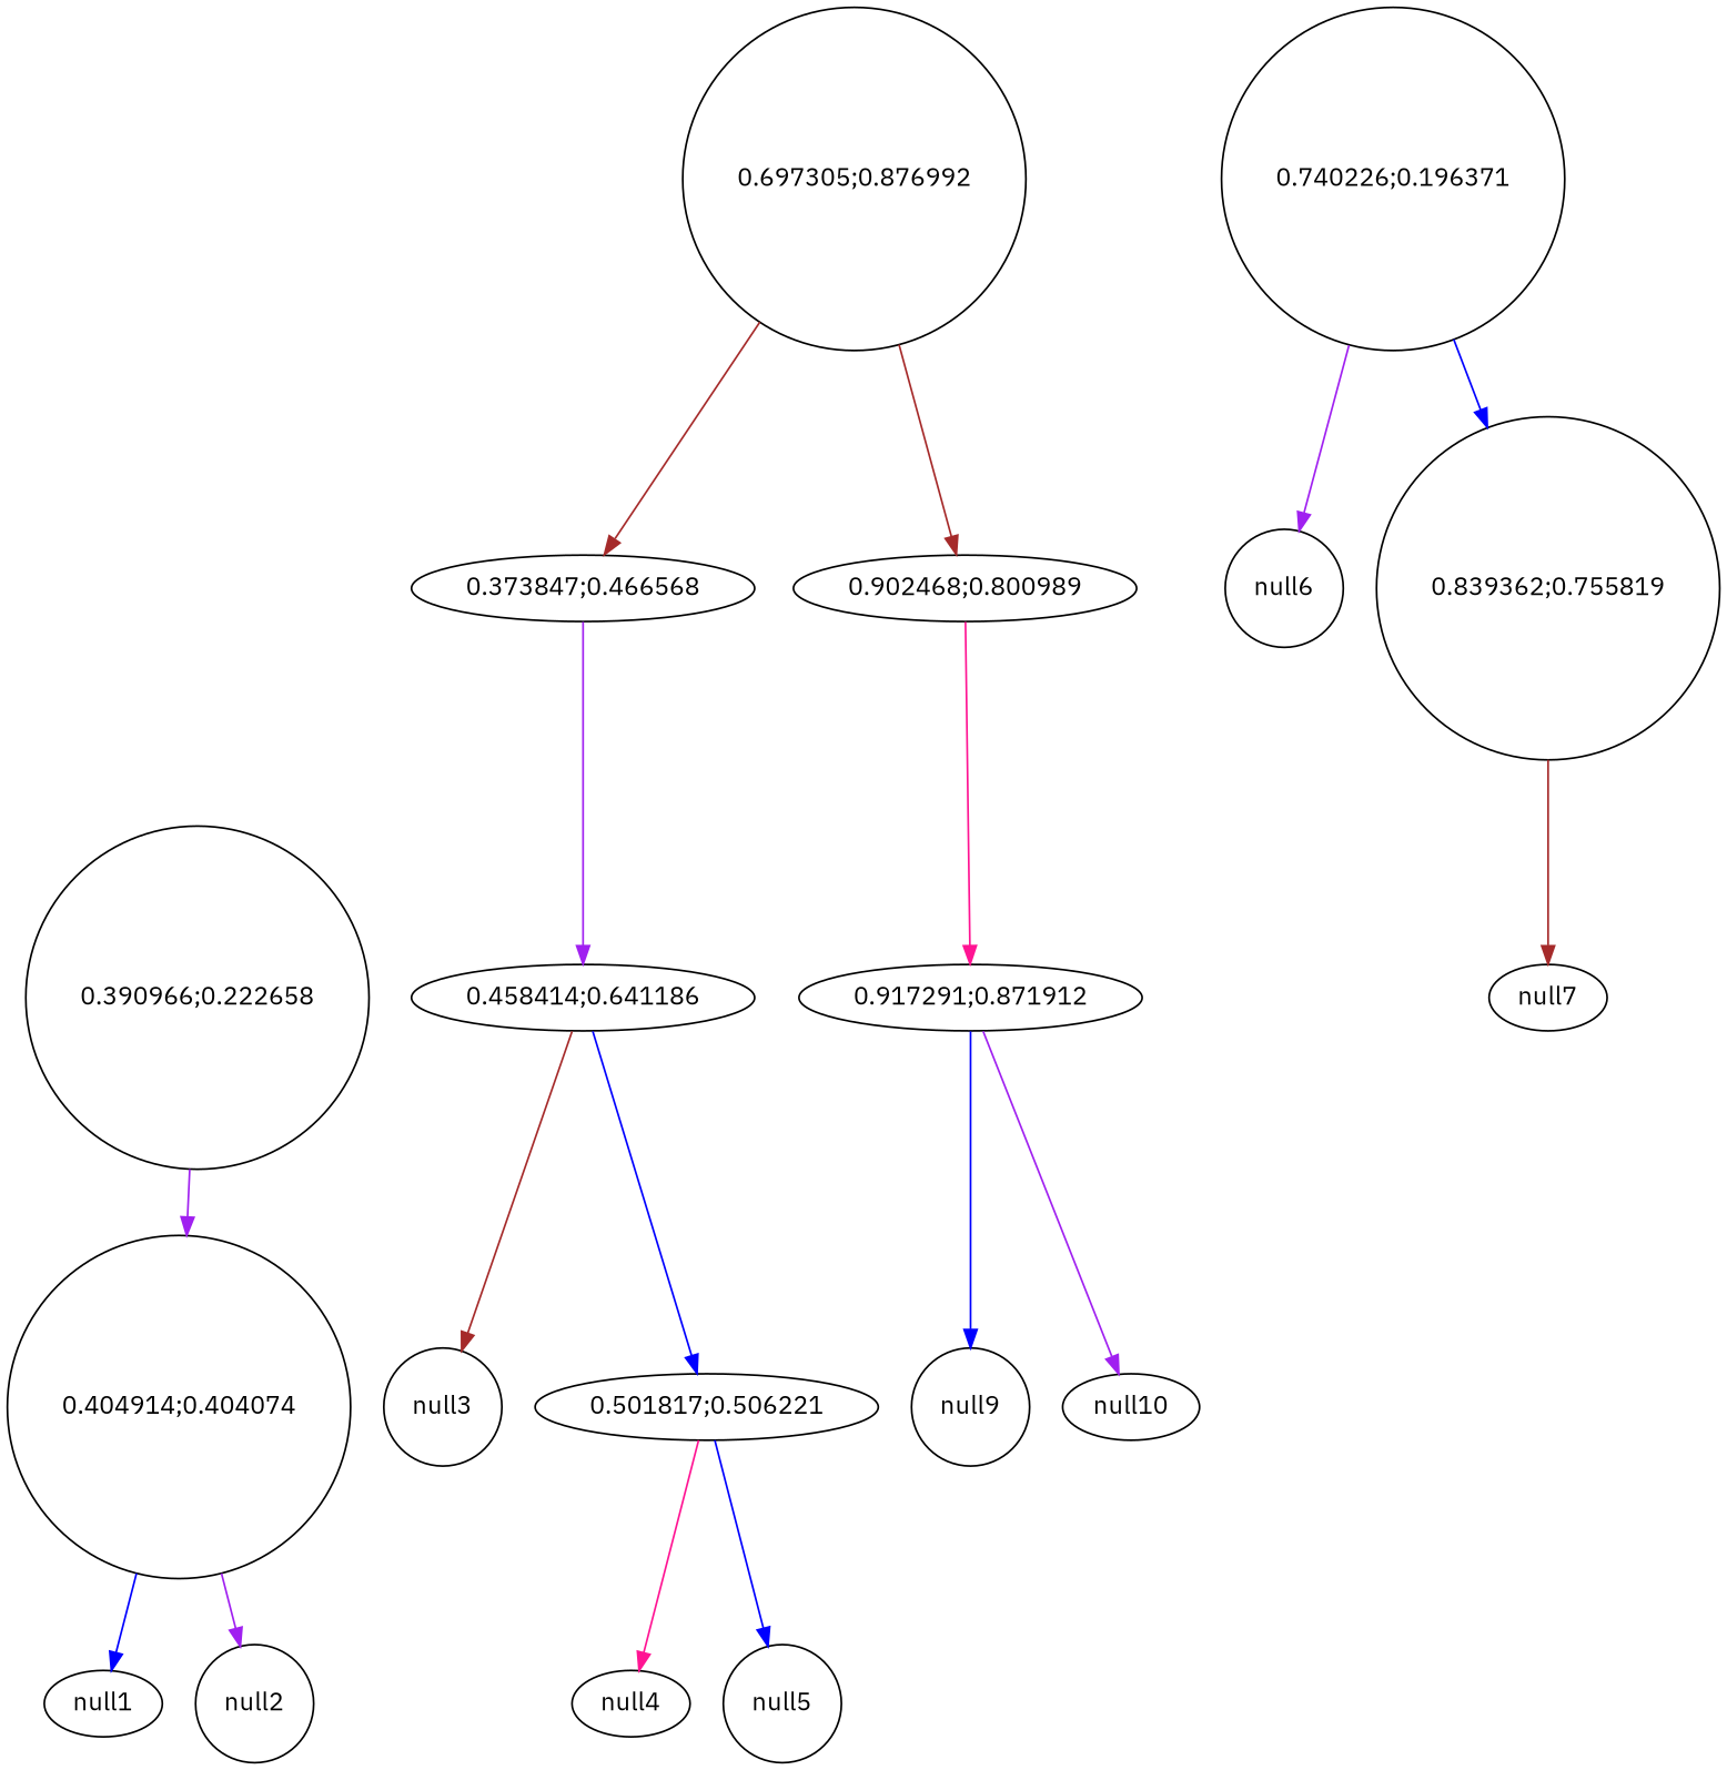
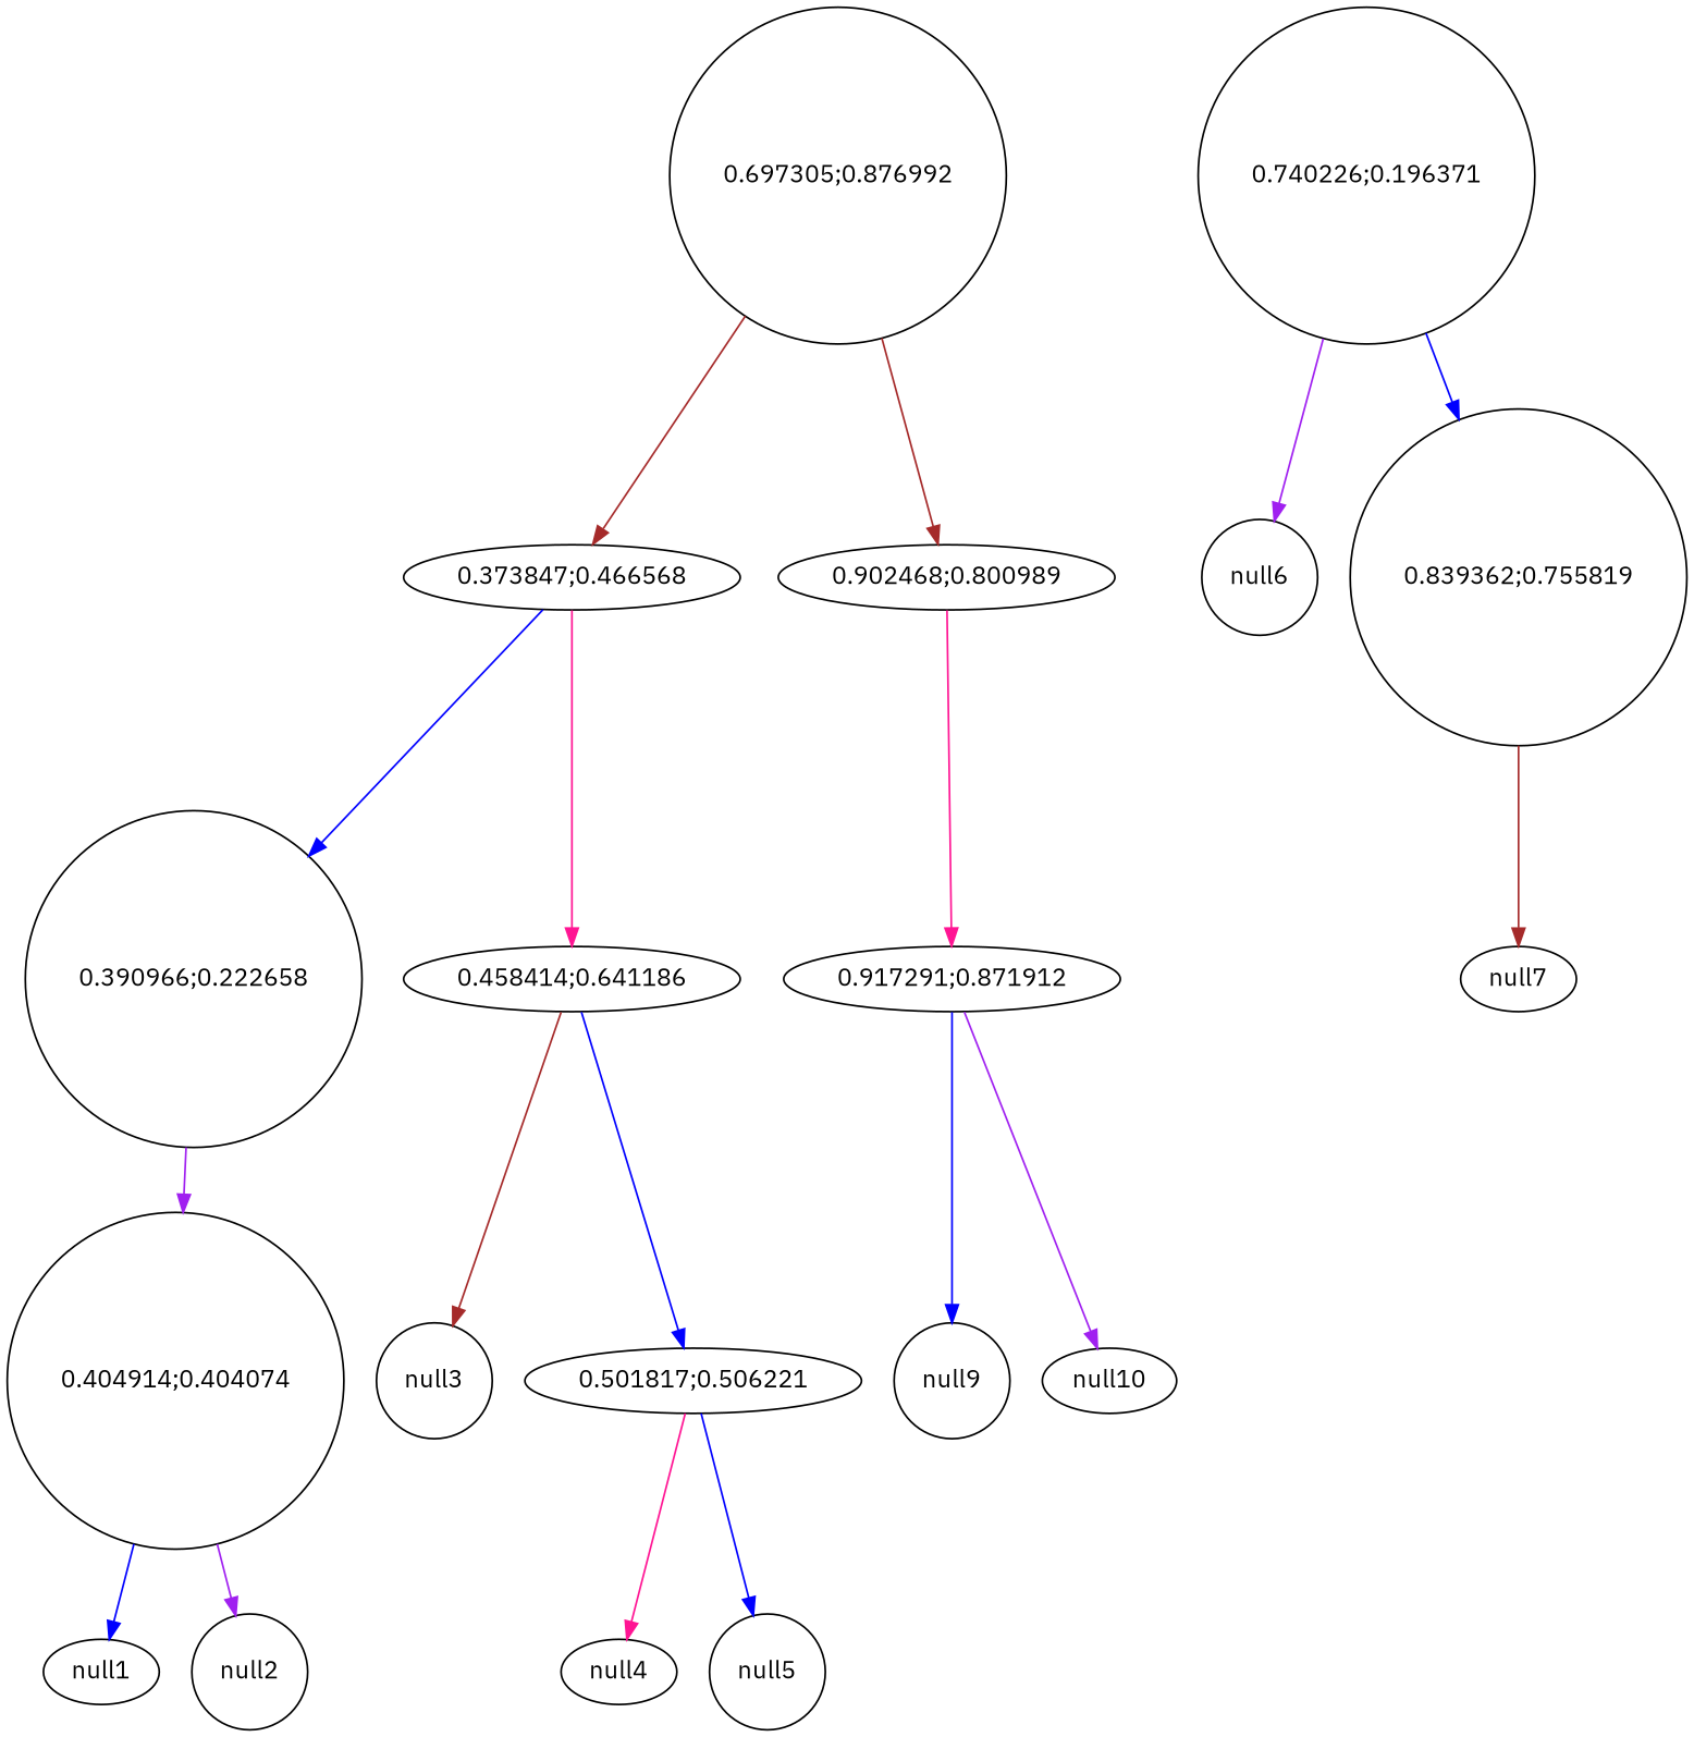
  strict digraph {
    fontname="IBM Plex Sans"
    ordering=out
    node [fontname="IBM Plex Sans" shape=circle]
    edge [color=blue fontname="IBM Plex Sans"]
    "0.373847;0.466568" [shape=ellipse]
    "0.697305;0.876992"
    "0.902468;0.800989" [shape=ellipse]
    "0.390966;0.222658"
    "0.458414;0.641186" [shape=ellipse]
    "0.917291;0.871912" [shape=ellipse]
    "0.404914;0.404074"
    null3
    n9 [label="0.501817;0.506221" shape=ellipse]
    null1 [shape=ellipse]
    null2
    null4 [shape=ellipse]
    null5
    "0.740226;0.196371"
    null6
    "0.839362;0.755819"
    null9
    null10 [shape=ellipse]
    null7 [shape=ellipse]
-   "0.373847;0.466568" -> "0.458414;0.641186" [color=purple]
+   "0.373847;0.466568" -> "0.390966;0.222658"
+   "0.373847;0.466568" -> "0.458414;0.641186" [color=deeppink]
    "0.697305;0.876992" -> "0.373847;0.466568" [color=brown]
    "0.697305;0.876992" -> "0.902468;0.800989" [color=brown]
    "0.902468;0.800989" -> "0.917291;0.871912" [color=deeppink]
    "0.390966;0.222658" -> "0.404914;0.404074" [color=purple]
    "0.458414;0.641186" -> null3 [color=brown]
    "0.458414;0.641186" -> n9
    "0.917291;0.871912" -> null9
    "0.917291;0.871912" -> null10 [color=purple]
    "0.404914;0.404074" -> null1
    "0.404914;0.404074" -> null2 [color=purple]
    n9 -> null4 [color=deeppink]
    n9 -> null5
    "0.740226;0.196371" -> null6 [color=purple]
    "0.740226;0.196371" -> "0.839362;0.755819"
    "0.839362;0.755819" -> null7 [color=brown]
  }
